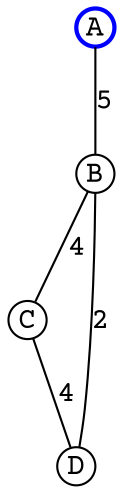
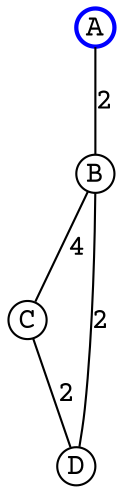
  graph {
    fontname="Courier Prime"
    node [fixedsize=true fontname="Courier Prime"]
    edge [fontname="Courier Prime"]
    A [color=blue height=0.25 penwidth=2 width=0.25]
    B [height=0.25 width=0.25]
    C [height=0.25 width=0.25]
    D [height=0.25 width=0.25]
-   A -- B [label=5]
+   A -- B [label=2]
    B -- C [label=4]
    B -- D [label=2]
-   C -- D [label=4]
+   C -- D [label=2]
  }
